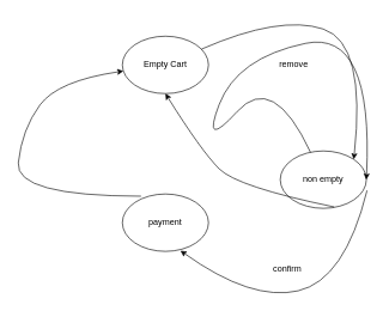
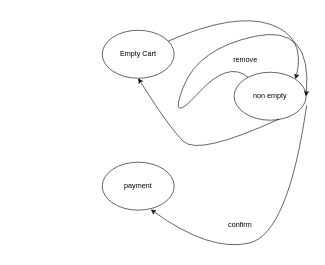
  <mxCell id="0" />
  <mxCell id="1" parent="0" />
  <mxCell id="2" value="Empty Cart" style="ellipse;whiteSpace=wrap;html=1;" vertex="1" parent="1"><mxGeometry x="170" y="50" width="120" height="80" as="geometry" /></mxCell>
- <mxCell id="3" value="non empty" style="ellipse;whiteSpace=wrap;html=1;" vertex="1" parent="1"><mxGeometry x="390" y="210" width="120" height="80" as="geometry" /></mxCell>
+ <mxCell id="3" value="non empty" style="ellipse;whiteSpace=wrap;html=1;" vertex="1" parent="1"><mxGeometry x="390" y="120" width="120" height="80" as="geometry" /></mxCell>
  <mxCell id="4" value="payment" style="ellipse;whiteSpace=wrap;html=1;" vertex="1" parent="1"><mxGeometry x="170" y="270" width="120" height="80" as="geometry" /></mxCell>
  <mxCell id="5" value="" style="curved=1;endArrow=classic;html=1;entryX=1;entryY=0;entryDx=0;entryDy=0;" edge="1" parent="1" source="2" target="3"><mxGeometry width="50" height="50" relative="1" as="geometry"><mxPoint x="280" y="260" as="sourcePoint" /><mxPoint x="330" y="210" as="targetPoint" /><Array as="points"><mxPoint x="390" y="20" /><mxPoint x="510" y="60" /></Array></mxGeometry></mxCell>
  <mxCell id="6" value="" style="curved=1;endArrow=classic;html=1;exitX=0.625;exitY=0.975;exitDx=0;exitDy=0;exitPerimeter=0;entryX=0.5;entryY=1;entryDx=0;entryDy=0;" edge="1" parent="1" source="3" target="2"><mxGeometry width="50" height="50" relative="1" as="geometry"><mxPoint x="240" y="170" as="sourcePoint" /><mxPoint x="330" y="210" as="targetPoint" /><Array as="points"><mxPoint x="330" y="260" /><mxPoint x="280" y="210" /></Array></mxGeometry></mxCell>
  <mxCell id="7" value="" style="curved=1;endArrow=classic;html=1;exitX=1.008;exitY=0.688;exitDx=0;exitDy=0;exitPerimeter=0;entryX=0.675;entryY=0.988;entryDx=0;entryDy=0;entryPerimeter=0;" edge="1" parent="1" source="3" target="4"><mxGeometry width="50" height="50" relative="1" as="geometry"><mxPoint x="280" y="260" as="sourcePoint" /><mxPoint x="330" y="210" as="targetPoint" /><Array as="points"><mxPoint x="480" y="390" /><mxPoint x="350" y="420" /></Array></mxGeometry></mxCell>
  <mxCell id="8" value="confirm" style="text;html=1;strokeColor=none;fillColor=none;align=center;verticalAlign=middle;whiteSpace=wrap;rounded=0;" vertex="1" parent="1"><mxGeometry x="380" y="364" width="40" height="20" as="geometry" /></mxCell>
- <mxCell id="9" value="" style="curved=1;endArrow=classic;html=1;exitX=0.217;exitY=0.038;exitDx=0;exitDy=0;exitPerimeter=0;" edge="1" parent="1" source="4" target="2"><mxGeometry width="50" height="50" relative="1" as="geometry"><mxPoint x="280" y="260" as="sourcePoint" /><mxPoint x="330" y="210" as="targetPoint" /><Array as="points"><mxPoint x="20" y="273" /><mxPoint x="30" y="180" /><mxPoint x="80" y="112" /></Array></mxGeometry></mxCell>
  <mxCell id="10" value="" style="curved=1;endArrow=classic;html=1;entryX=1;entryY=0.5;entryDx=0;entryDy=0;" edge="1" parent="1" source="3" target="3"><mxGeometry width="50" height="50" relative="1" as="geometry"><mxPoint x="280" y="260" as="sourcePoint" /><mxPoint x="330" y="210" as="targetPoint" /><Array as="points"><mxPoint x="380" y="100" /><mxPoint x="280" y="210" /><mxPoint x="330" y="80" /><mxPoint x="520" y="40" /></Array></mxGeometry></mxCell>
- <mxCell id="11" value="remove&amp;nbsp;" style="text;html=1;align=center;verticalAlign=middle;resizable=0;points=[];autosize=1;strokeColor=none;" vertex="1" parent="1"><mxGeometry x="380" y="80" width="60" height="20" as="geometry" /></mxCell>
+ <mxCell id="11" value="remove&amp;nbsp;" style="text;html=1;align=center;verticalAlign=middle;resizable=0;points=[];autosize=1;strokeColor=none;" vertex="1" parent="1"><mxGeometry x="380" y="90" width="60" height="20" as="geometry" /></mxCell>
